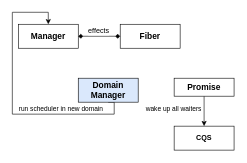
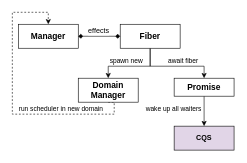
  <mxCell id="0" />
  <mxCell id="1" parent="0" />
  <mxCell id="2" value="&lt;div&gt;&lt;font style=&quot;font-size: 14px;&quot;&gt;&lt;b&gt;Manager&lt;/b&gt;&lt;/font&gt;&lt;/div&gt;" style="rounded=0;whiteSpace=wrap;html=1;" parent="1" vertex="1"><mxGeometry x="30" y="40" width="100" height="40" as="geometry" /></mxCell>
+ <mxCell id="3" style="edgeStyle=orthogonalEdgeStyle;rounded=0;orthogonalLoop=1;jettySize=auto;html=1;exitX=0.5;exitY=1;exitDx=0;exitDy=0;entryX=0.5;entryY=0;entryDx=0;entryDy=0;" parent="1" source="7" target="13" edge="1"><mxGeometry relative="1" as="geometry"><Array as="points"><mxPoint x="250" y="110" /><mxPoint x="340" y="110" /></Array></mxGeometry></mxCell>
+ <mxCell id="4" value="await fiber" style="edgeLabel;html=1;align=center;verticalAlign=middle;resizable=0;points=[];" vertex="1" connectable="0" parent="3"><mxGeometry x="-0.054" y="-1" relative="1" as="geometry"><mxPoint x="18" y="-11" as="offset" /></mxGeometry></mxCell>
+ <mxCell id="5" style="edgeStyle=orthogonalEdgeStyle;rounded=0;orthogonalLoop=1;jettySize=auto;html=1;exitX=0.5;exitY=1;exitDx=0;exitDy=0;entryX=0.5;entryY=0;entryDx=0;entryDy=0;" parent="1" source="7" target="10" edge="1"><mxGeometry relative="1" as="geometry"><Array as="points"><mxPoint x="250" y="110" /><mxPoint x="180" y="110" /></Array></mxGeometry></mxCell>
+ <mxCell id="6" value="spawn new" style="edgeLabel;html=1;align=center;verticalAlign=middle;resizable=0;points=[];" vertex="1" connectable="0" parent="5"><mxGeometry x="0.06" y="-1" relative="1" as="geometry"><mxPoint x="-7" y="-9" as="offset" /></mxGeometry></mxCell>
  <mxCell id="7" value="&lt;font size=&quot;1&quot;&gt;&lt;b style=&quot;font-size: 14px;&quot;&gt;Fiber&lt;/b&gt;&lt;/font&gt;" style="rounded=0;whiteSpace=wrap;html=1;" parent="1" vertex="1"><mxGeometry x="200" y="40" width="100" height="40" as="geometry" /></mxCell>
- <mxCell id="8" style="edgeStyle=orthogonalEdgeStyle;rounded=0;orthogonalLoop=1;jettySize=auto;html=1;exitX=0.5;exitY=1;exitDx=0;exitDy=0;entryX=0.5;entryY=0;entryDx=0;entryDy=0;" edge="1" parent="1" source="10" target="2"><mxGeometry relative="1" as="geometry"><Array as="points"><mxPoint x="190" y="190" /><mxPoint x="20" y="190" /><mxPoint x="20" y="20" /><mxPoint x="80" y="20" /></Array></mxGeometry></mxCell>
+ <mxCell id="8" style="edgeStyle=orthogonalEdgeStyle;rounded=0;orthogonalLoop=1;jettySize=auto;html=1;exitX=0.5;exitY=1;exitDx=0;exitDy=0;entryX=0.5;entryY=0;entryDx=0;entryDy=0;dashed=1;" edge="1" parent="1" source="10" target="2"><mxGeometry relative="1" as="geometry"><Array as="points"><mxPoint x="190" y="190" /><mxPoint x="20" y="190" /><mxPoint x="20" y="20" /><mxPoint x="80" y="20" /></Array></mxGeometry></mxCell>
  <mxCell id="9" value="run scheduler in new domain" style="edgeLabel;html=1;align=center;verticalAlign=middle;resizable=0;points=[];" vertex="1" connectable="0" parent="8"><mxGeometry x="-0.338" y="3" relative="1" as="geometry"><mxPoint x="29" y="-13" as="offset" /></mxGeometry></mxCell>
- <mxCell id="10" value="&lt;font size=&quot;1&quot;&gt;&lt;b style=&quot;font-size: 14px;&quot;&gt;Domain Manager&lt;br&gt;&lt;/b&gt;&lt;/font&gt;" style="rounded=0;whiteSpace=wrap;html=1;fillColor=#dae8fc;" parent="1" vertex="1"><mxGeometry x="130" y="130" width="100" height="40" as="geometry" /></mxCell>
+ <mxCell id="10" value="&lt;font size=&quot;1&quot;&gt;&lt;b style=&quot;font-size: 14px;&quot;&gt;Domain Manager&lt;br&gt;&lt;/b&gt;&lt;/font&gt;" style="rounded=0;whiteSpace=wrap;html=1;" parent="1" vertex="1"><mxGeometry x="130" y="130" width="100" height="40" as="geometry" /></mxCell>
  <mxCell id="11" style="edgeStyle=orthogonalEdgeStyle;rounded=0;orthogonalLoop=1;jettySize=auto;html=1;exitX=0.5;exitY=1;exitDx=0;exitDy=0;entryX=0.5;entryY=0;entryDx=0;entryDy=0;" parent="1" source="13" target="14" edge="1"><mxGeometry relative="1" as="geometry" /></mxCell>
  <mxCell id="12" value="wake up all waiters" style="edgeLabel;html=1;align=center;verticalAlign=middle;resizable=0;points=[];" vertex="1" connectable="0" parent="11"><mxGeometry x="-0.15" y="4" relative="1" as="geometry"><mxPoint x="-56" as="offset" /></mxGeometry></mxCell>
  <mxCell id="13" value="&lt;font style=&quot;font-size: 14px;&quot;&gt;&lt;b&gt;Promise&lt;/b&gt;&lt;/font&gt;" style="rounded=0;whiteSpace=wrap;html=1;" parent="1" vertex="1"><mxGeometry x="290" y="130" width="100" height="30" as="geometry" /></mxCell>
- <mxCell id="14" value="&lt;b&gt;CQS&lt;/b&gt;" style="rounded=0;whiteSpace=wrap;html=1;" parent="1" vertex="1"><mxGeometry x="290" y="210" width="100" height="40" as="geometry" /></mxCell>
+ <mxCell id="14" value="&lt;b&gt;CQS&lt;/b&gt;" style="rounded=0;whiteSpace=wrap;html=1;fillColor=#e1d5e7;" parent="1" vertex="1"><mxGeometry x="290" y="210" width="100" height="40" as="geometry" /></mxCell>
  <mxCell id="15" value="" style="endArrow=diamond;startArrow=diamond;html=1;rounded=0;exitX=1;exitY=0.5;exitDx=0;exitDy=0;entryX=0;entryY=0.5;entryDx=0;entryDy=0;startFill=1;endFill=1;" edge="1" parent="1" source="2" target="7"><mxGeometry width="50" height="50" relative="1" as="geometry"><mxPoint x="370" y="180" as="sourcePoint" /><mxPoint x="420" y="130" as="targetPoint" /></mxGeometry></mxCell>
  <mxCell id="16" value="effects" style="edgeLabel;html=1;align=center;verticalAlign=middle;resizable=0;points=[];fontSize=12;" vertex="1" connectable="0" parent="15"><mxGeometry x="-0.3" y="1" relative="1" as="geometry"><mxPoint x="8" y="-9" as="offset" /></mxGeometry></mxCell>
